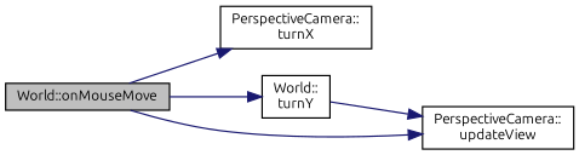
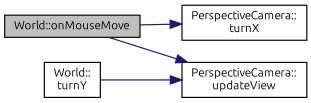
  digraph {
    fontname=Ubuntu
    rankdir=LR
    node [color=black fillcolor=white fontname=Ubuntu fontsize=10 shape=record style=filled]
    edge [color=midnightblue fontname=Ubuntu fontsize=10 labelfontname=Helvetica labelfontsize=10 style=solid]
    n1 [fillcolor=grey75 fontcolor=black height=0.2 label="World::onMouseMove" width=0.4]
    n2 [height=0.2 label="PerspectiveCamera::\lturnX" width=0.4]
    n3 [height=0.2 label="World::\lturnY" width=0.4]
    n4 [height=0.2 label="PerspectiveCamera::\lupdateView" width=0.4]
    n1 -> n2
-   n1 -> n3
    n1 -> n4
    n3 -> n4
  }
